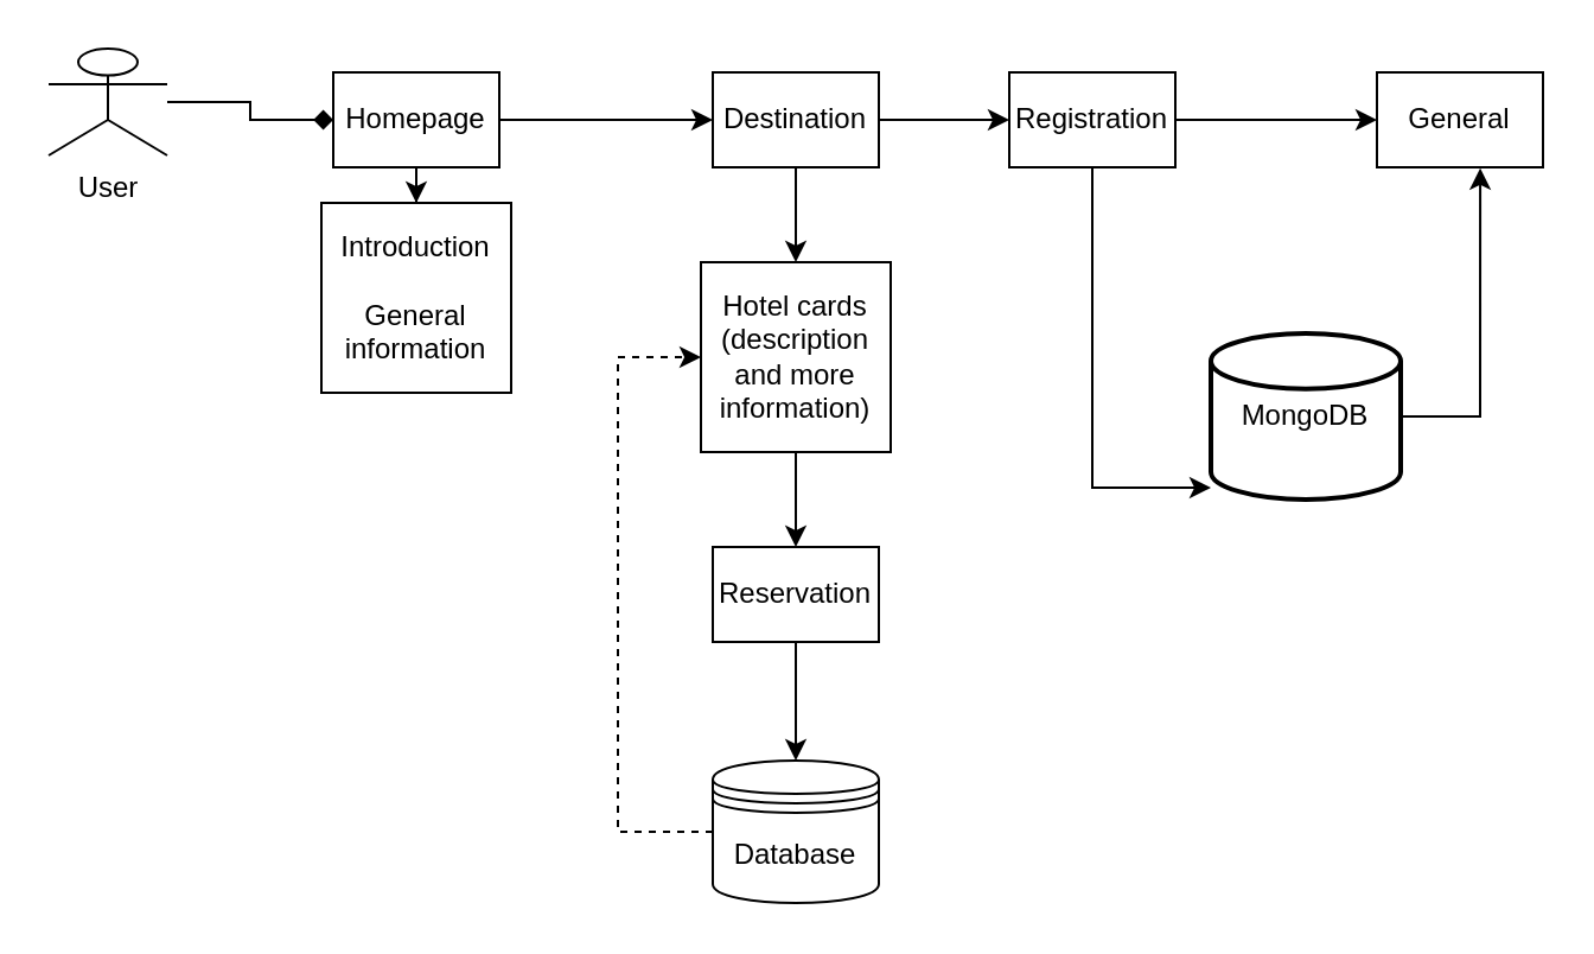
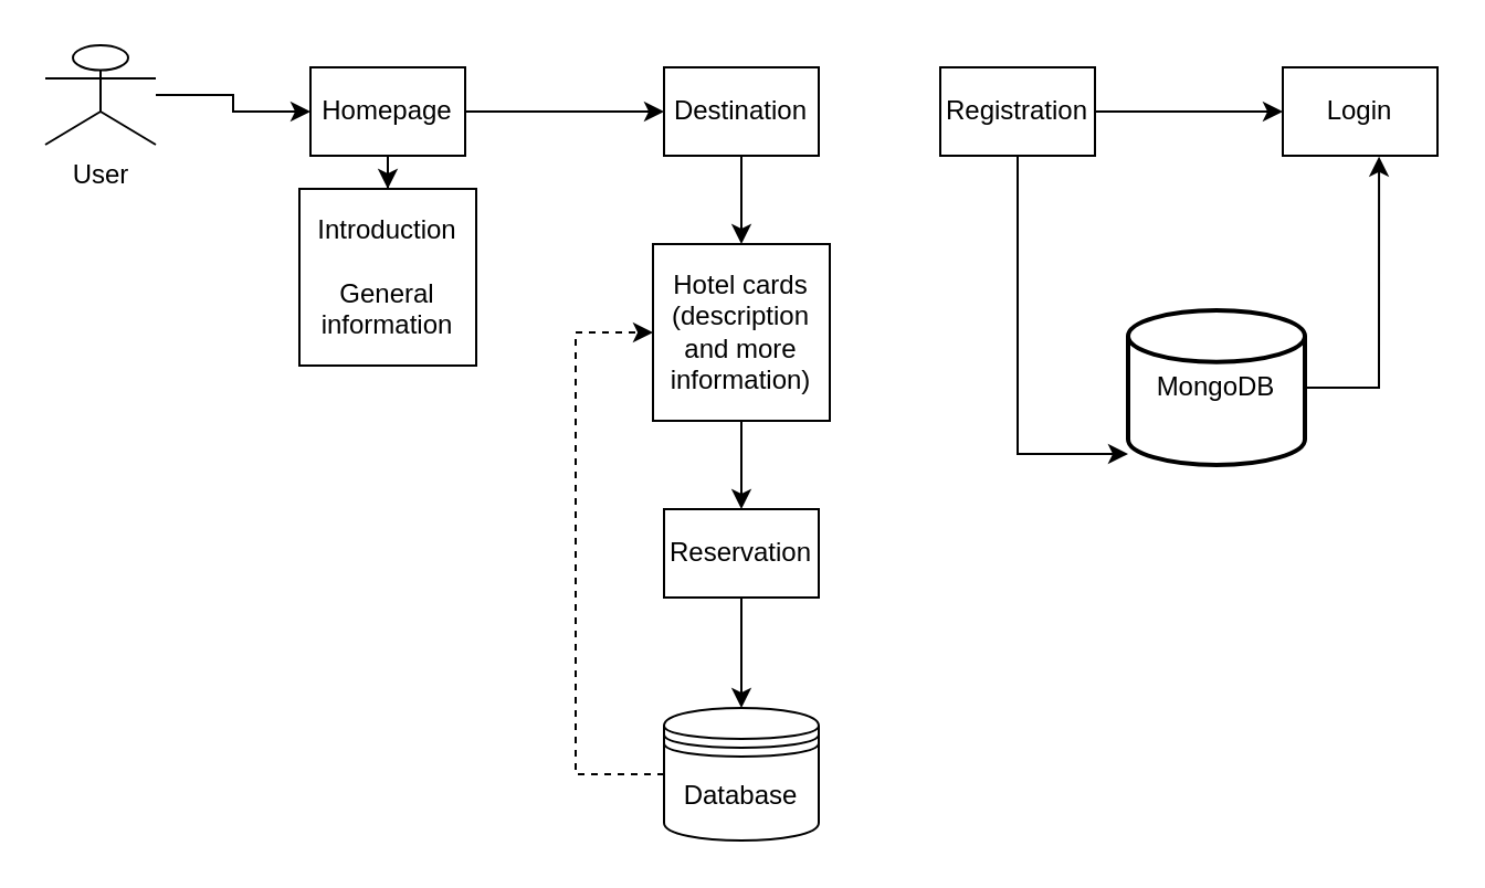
  <mxCell id="0" />
  <mxCell id="1" parent="0" />
- <mxCell id="2" value="" style="edgeStyle=orthogonalEdgeStyle;rounded=0;orthogonalLoop=1;jettySize=auto;html=1;endArrow=diamond;" parent="1" source="3" target="6" edge="1"><mxGeometry relative="1" as="geometry" /></mxCell>
+ <mxCell id="2" value="" style="edgeStyle=orthogonalEdgeStyle;rounded=0;orthogonalLoop=1;jettySize=auto;html=1;" parent="1" source="3" target="6" edge="1"><mxGeometry relative="1" as="geometry" /></mxCell>
  <mxCell id="3" value="User&lt;br&gt;" style="shape=umlActor;verticalLabelPosition=bottom;verticalAlign=top;html=1;outlineConnect=0;" parent="1" vertex="1"><mxGeometry x="20" y="20" width="50" height="45" as="geometry" /></mxCell>
  <mxCell id="4" value="" style="edgeStyle=orthogonalEdgeStyle;rounded=0;orthogonalLoop=1;jettySize=auto;html=1;" parent="1" source="6" target="9" edge="1"><mxGeometry relative="1" as="geometry" /></mxCell>
  <mxCell id="5" value="" style="edgeStyle=orthogonalEdgeStyle;rounded=0;orthogonalLoop=1;jettySize=auto;html=1;" parent="1" source="6" target="14" edge="1"><mxGeometry relative="1" as="geometry" /></mxCell>
  <mxCell id="6" value="Homepage" style="rounded=0;whiteSpace=wrap;html=1;" parent="1" vertex="1"><mxGeometry x="140" y="30" width="70" height="40" as="geometry" /></mxCell>
- <mxCell id="7" value="" style="edgeStyle=orthogonalEdgeStyle;rounded=0;orthogonalLoop=1;jettySize=auto;html=1;" parent="1" source="9" target="12" edge="1"><mxGeometry relative="1" as="geometry" /></mxCell>
  <mxCell id="8" value="" style="edgeStyle=orthogonalEdgeStyle;rounded=0;orthogonalLoop=1;jettySize=auto;html=1;" parent="1" source="9" target="16" edge="1"><mxGeometry relative="1" as="geometry" /></mxCell>
  <mxCell id="9" value="Destination" style="rounded=0;whiteSpace=wrap;html=1;" parent="1" vertex="1"><mxGeometry x="300" y="30" width="70" height="40" as="geometry" /></mxCell>
  <mxCell id="10" value="" style="edgeStyle=orthogonalEdgeStyle;rounded=0;orthogonalLoop=1;jettySize=auto;html=1;" parent="1" source="12" target="13" edge="1"><mxGeometry relative="1" as="geometry" /></mxCell>
  <mxCell id="11" value="" style="edgeStyle=orthogonalEdgeStyle;rounded=0;orthogonalLoop=1;jettySize=auto;html=1;" parent="1" source="12" target="22" edge="1"><mxGeometry relative="1" as="geometry"><mxPoint x="460" y="200" as="targetPoint" /><Array as="points"><mxPoint x="460" y="205" /></Array></mxGeometry></mxCell>
  <mxCell id="12" value="Registration" style="rounded=0;whiteSpace=wrap;html=1;" parent="1" vertex="1"><mxGeometry x="425" y="30" width="70" height="40" as="geometry" /></mxCell>
- <mxCell id="13" value="General" style="rounded=0;whiteSpace=wrap;html=1;" parent="1" vertex="1"><mxGeometry x="580" y="30" width="70" height="40" as="geometry" /></mxCell>
+ <mxCell id="13" value="Login" style="rounded=0;whiteSpace=wrap;html=1;" parent="1" vertex="1"><mxGeometry x="580" y="30" width="70" height="40" as="geometry" /></mxCell>
  <mxCell id="14" value="Introduction&lt;br&gt;&lt;br&gt;General information" style="whiteSpace=wrap;html=1;aspect=fixed;" parent="1" vertex="1"><mxGeometry x="135" y="85" width="80" height="80" as="geometry" /></mxCell>
  <mxCell id="15" value="" style="edgeStyle=orthogonalEdgeStyle;rounded=0;orthogonalLoop=1;jettySize=auto;html=1;" parent="1" source="16" target="18" edge="1"><mxGeometry relative="1" as="geometry" /></mxCell>
  <mxCell id="16" value="Hotel cards&lt;br&gt;(description and more information)" style="whiteSpace=wrap;html=1;aspect=fixed;" parent="1" vertex="1"><mxGeometry x="295" y="110" width="80" height="80" as="geometry" /></mxCell>
  <mxCell id="17" value="" style="edgeStyle=orthogonalEdgeStyle;rounded=0;orthogonalLoop=1;jettySize=auto;html=1;" parent="1" source="18" target="20" edge="1"><mxGeometry relative="1" as="geometry" /></mxCell>
  <mxCell id="18" value="Reservation" style="rounded=0;whiteSpace=wrap;html=1;" parent="1" vertex="1"><mxGeometry x="300" y="230" width="70" height="40" as="geometry" /></mxCell>
  <mxCell id="19" value="" style="edgeStyle=orthogonalEdgeStyle;rounded=0;orthogonalLoop=1;jettySize=auto;html=1;entryX=0;entryY=0.5;entryDx=0;entryDy=0;dashed=1;" parent="1" source="20" target="16" edge="1"><mxGeometry relative="1" as="geometry"><mxPoint x="260" y="150" as="targetPoint" /><Array as="points"><mxPoint x="260" y="350" /><mxPoint x="260" y="150" /></Array></mxGeometry></mxCell>
  <mxCell id="20" value="Database" style="shape=datastore;whiteSpace=wrap;html=1;" parent="1" vertex="1"><mxGeometry x="300" y="320" width="70" height="60" as="geometry" /></mxCell>
  <mxCell id="21" style="edgeStyle=orthogonalEdgeStyle;rounded=0;orthogonalLoop=1;jettySize=auto;html=1;exitX=1;exitY=0.5;exitDx=0;exitDy=0;exitPerimeter=0;entryX=0.622;entryY=1.01;entryDx=0;entryDy=0;entryPerimeter=0;" parent="1" source="22" target="13" edge="1"><mxGeometry relative="1" as="geometry"><mxPoint x="615" y="70" as="targetPoint" /></mxGeometry></mxCell>
  <mxCell id="22" value="MongoDB" style="strokeWidth=2;html=1;shape=mxgraph.flowchart.database;whiteSpace=wrap;" parent="1" vertex="1"><mxGeometry x="510" y="140" width="80" height="70" as="geometry" /></mxCell>
